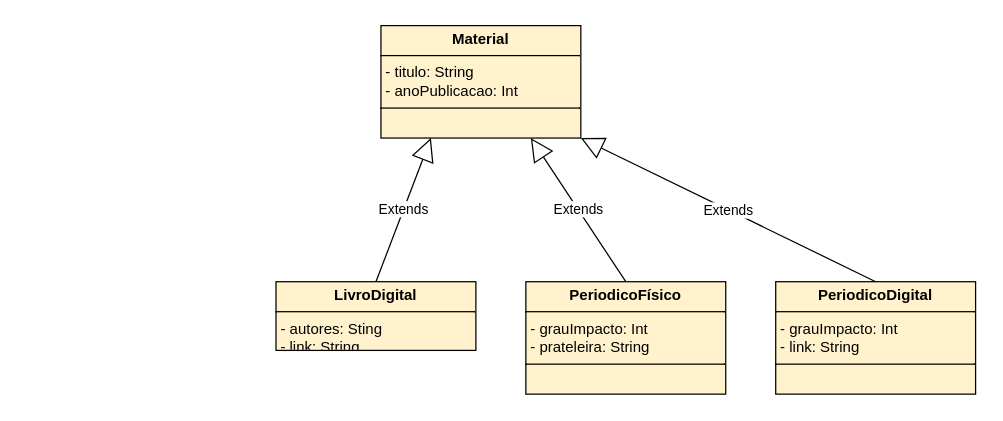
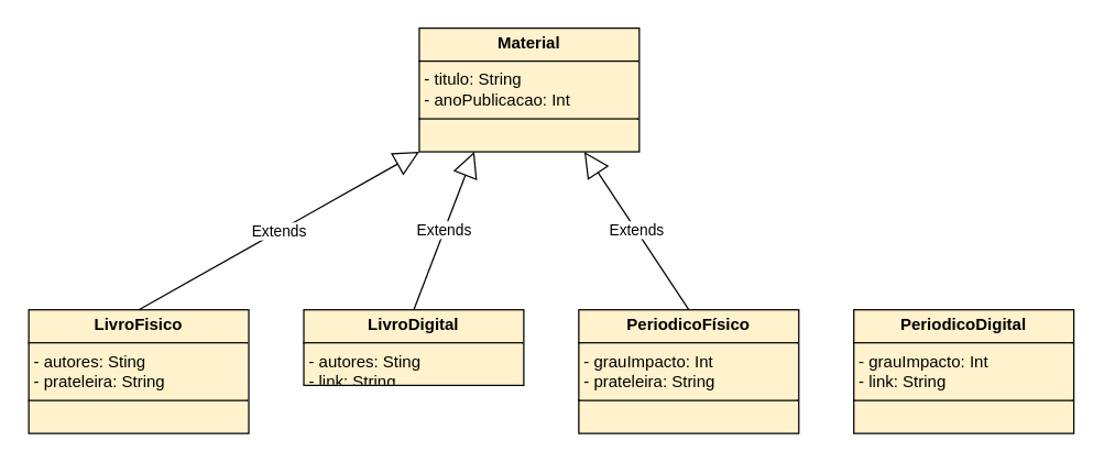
  <mxCell id="0" />
  <mxCell id="1" parent="0" />
  <mxCell id="2" value="&lt;p style=&quot;margin:0px;margin-top:4px;text-align:center;&quot;&gt;&lt;b&gt;Material&lt;/b&gt;&lt;/p&gt;&lt;hr size=&quot;1&quot; style=&quot;border-style:solid;&quot;&gt;&lt;p style=&quot;margin:0px;margin-left:4px;&quot;&gt;- titulo: String&lt;/p&gt;&lt;p style=&quot;margin:0px;margin-left:4px;&quot;&gt;- anoPublicacao: Int&lt;br&gt;&lt;/p&gt;&lt;hr size=&quot;1&quot; style=&quot;border-style:solid;&quot;&gt;&lt;p style=&quot;margin:0px;margin-left:4px;&quot;&gt;&lt;br&gt;&lt;/p&gt;" style="verticalAlign=top;align=left;overflow=fill;html=1;whiteSpace=wrap;fillColor=#fff2cc;strokeColor=#000000;" vertex="1" parent="1"><mxGeometry x="304" y="20" width="160" height="90" as="geometry" /></mxCell>
+ <mxCell id="3" value="&lt;p style=&quot;margin:0px;margin-top:4px;text-align:center;&quot;&gt;&lt;b&gt;LivroFisico&lt;/b&gt;&lt;/p&gt;&lt;hr size=&quot;1&quot; style=&quot;border-style:solid;&quot;&gt;&lt;p style=&quot;margin:0px;margin-left:4px;&quot;&gt;- autores: Sting&lt;/p&gt;&lt;p style=&quot;margin:0px;margin-left:4px;&quot;&gt;- prateleira: String&lt;br&gt;&lt;/p&gt;&lt;hr size=&quot;1&quot; style=&quot;border-style:solid;&quot;&gt;&lt;p style=&quot;margin:0px;margin-left:4px;&quot;&gt;&lt;br&gt;&lt;/p&gt;" style="verticalAlign=top;align=left;overflow=fill;html=1;whiteSpace=wrap;strokeColor=#000000;fontFamily=Helvetica;fontSize=12;fontColor=default;fillColor=#fff2cc;" vertex="1" parent="1"><mxGeometry x="20" y="225" width="160" height="90" as="geometry" /></mxCell>
+ <mxCell id="4" value="Extends" style="endArrow=block;endSize=16;endFill=0;html=1;rounded=0;entryX=0;entryY=1;entryDx=0;entryDy=0;exitX=0.5;exitY=0;exitDx=0;exitDy=0;" edge="1" parent="1" source="3" target="2"><mxGeometry width="160" relative="1" as="geometry"><mxPoint x="300" y="425" as="sourcePoint" /><mxPoint x="460" y="425" as="targetPoint" /></mxGeometry></mxCell>
  <mxCell id="5" value="&lt;p style=&quot;margin:0px;margin-top:4px;text-align:center;&quot;&gt;&lt;b&gt;PeriodicoFísico&lt;/b&gt;&lt;/p&gt;&lt;hr size=&quot;1&quot; style=&quot;border-style:solid;&quot;&gt;&lt;p style=&quot;margin:0px;margin-left:4px;&quot;&gt;- grauImpacto: Int&lt;/p&gt;&lt;p style=&quot;margin:0px;margin-left:4px;&quot;&gt;- prateleira: String&lt;br&gt;&lt;/p&gt;&lt;hr size=&quot;1&quot; style=&quot;border-style:solid;&quot;&gt;" style="verticalAlign=top;align=left;overflow=fill;html=1;whiteSpace=wrap;strokeColor=#000000;fontFamily=Helvetica;fontSize=12;fontColor=default;fillColor=#fff2cc;" vertex="1" parent="1"><mxGeometry x="420" y="225" width="160" height="90" as="geometry" /></mxCell>
  <mxCell id="6" value="Extends" style="endArrow=block;endSize=16;endFill=0;html=1;rounded=0;entryX=0.75;entryY=1;entryDx=0;entryDy=0;exitX=0.5;exitY=0;exitDx=0;exitDy=0;" edge="1" parent="1" source="5" target="2"><mxGeometry width="160" relative="1" as="geometry"><mxPoint x="300" y="425" as="sourcePoint" /><mxPoint x="460" y="425" as="targetPoint" /></mxGeometry></mxCell>
  <mxCell id="7" value="&lt;p style=&quot;margin:0px;margin-top:4px;text-align:center;&quot;&gt;&lt;b&gt;LivroDigital&lt;/b&gt;&lt;/p&gt;&lt;hr size=&quot;1&quot; style=&quot;border-style:solid;&quot;&gt;&lt;p style=&quot;margin:0px;margin-left:4px;&quot;&gt;- autores: Sting&lt;/p&gt;&lt;p style=&quot;margin:0px;margin-left:4px;&quot;&gt;- link: String&lt;br&gt;&lt;/p&gt;&lt;hr size=&quot;1&quot; style=&quot;border-style:solid;&quot;&gt;&lt;p style=&quot;margin:0px;margin-left:4px;&quot;&gt;&lt;br&gt;&lt;/p&gt;" style="verticalAlign=top;align=left;overflow=fill;html=1;whiteSpace=wrap;strokeColor=#000000;fontFamily=Helvetica;fontSize=12;fontColor=default;fillColor=#fff2cc;" vertex="1" parent="1"><mxGeometry x="220" y="225" width="160" height="55" as="geometry" /></mxCell>
  <mxCell id="8" value="&lt;p style=&quot;margin:0px;margin-top:4px;text-align:center;&quot;&gt;&lt;b&gt;PeriodicoDigital&lt;/b&gt;&lt;/p&gt;&lt;hr size=&quot;1&quot; style=&quot;border-style:solid;&quot;&gt;&lt;p style=&quot;margin:0px;margin-left:4px;&quot;&gt;- grauImpacto: Int&lt;/p&gt;&lt;p style=&quot;margin:0px;margin-left:4px;&quot;&gt;- link: String&lt;br&gt;&lt;/p&gt;&lt;hr size=&quot;1&quot; style=&quot;border-style:solid;&quot;&gt;" style="verticalAlign=top;align=left;overflow=fill;html=1;whiteSpace=wrap;strokeColor=#000000;fontFamily=Helvetica;fontSize=12;fontColor=default;fillColor=#fff2cc;" vertex="1" parent="1"><mxGeometry x="620" y="225" width="160" height="90" as="geometry" /></mxCell>
  <mxCell id="9" value="Extends" style="endArrow=block;endSize=16;endFill=0;html=1;rounded=0;entryX=0.25;entryY=1;entryDx=0;entryDy=0;exitX=0.5;exitY=0;exitDx=0;exitDy=0;" edge="1" parent="1" source="7" target="2"><mxGeometry width="160" relative="1" as="geometry"><mxPoint x="310" y="180" as="sourcePoint" /><mxPoint x="470" y="180" as="targetPoint" /></mxGeometry></mxCell>
- <mxCell id="10" value="Extends" style="endArrow=block;endSize=16;endFill=0;html=1;rounded=0;exitX=0.5;exitY=0;exitDx=0;exitDy=0;entryX=1;entryY=1;entryDx=0;entryDy=0;" edge="1" parent="1" source="8" target="2"><mxGeometry width="160" relative="1" as="geometry"><mxPoint x="310" y="180" as="sourcePoint" /><mxPoint x="470" y="180" as="targetPoint" /></mxGeometry></mxCell>
